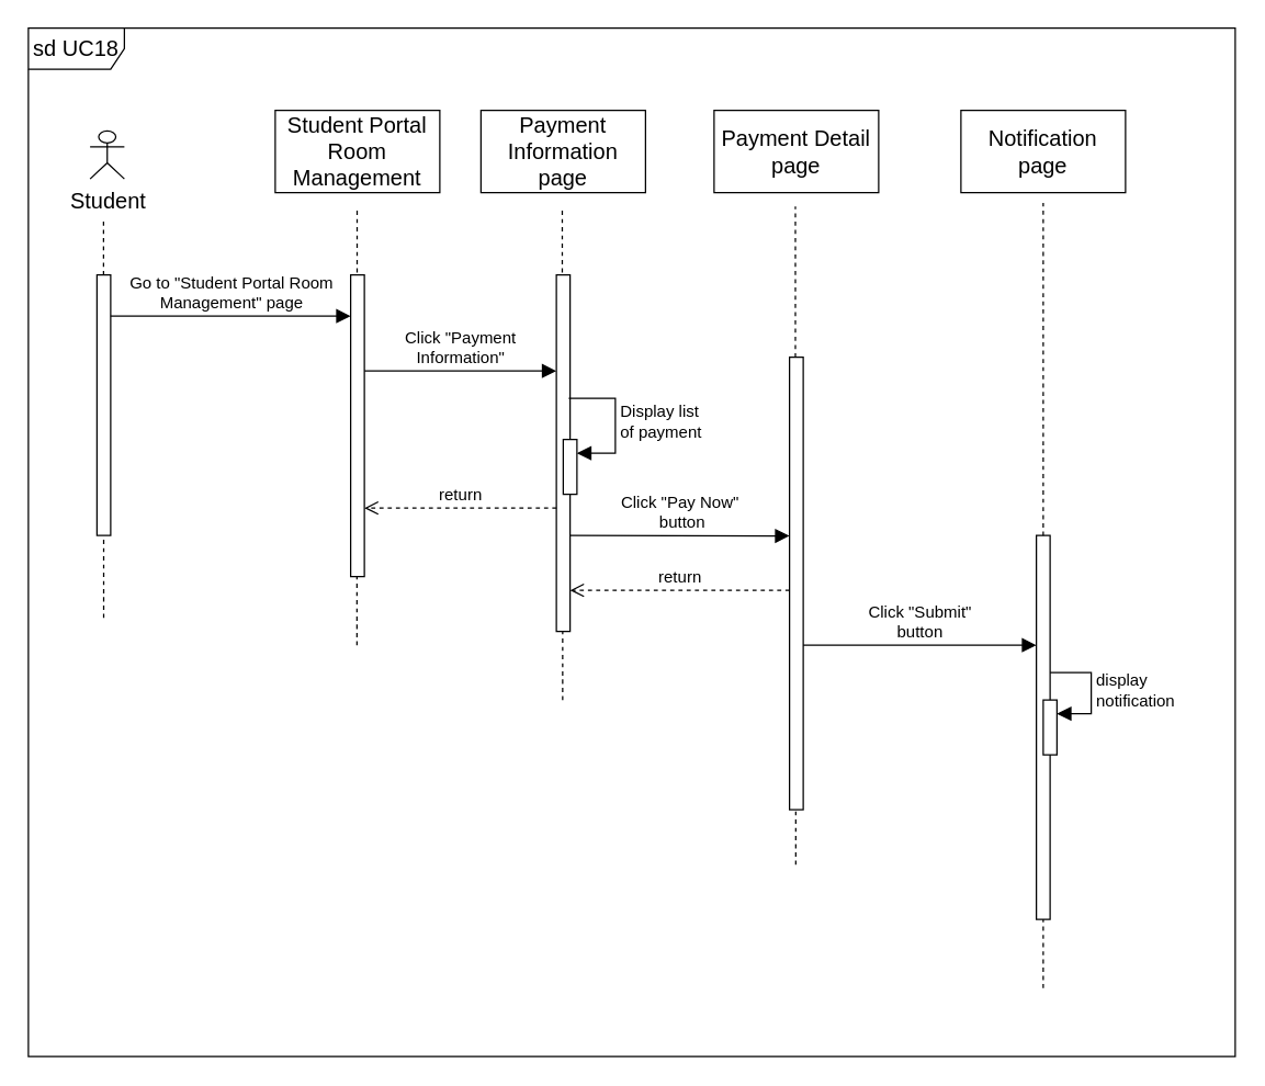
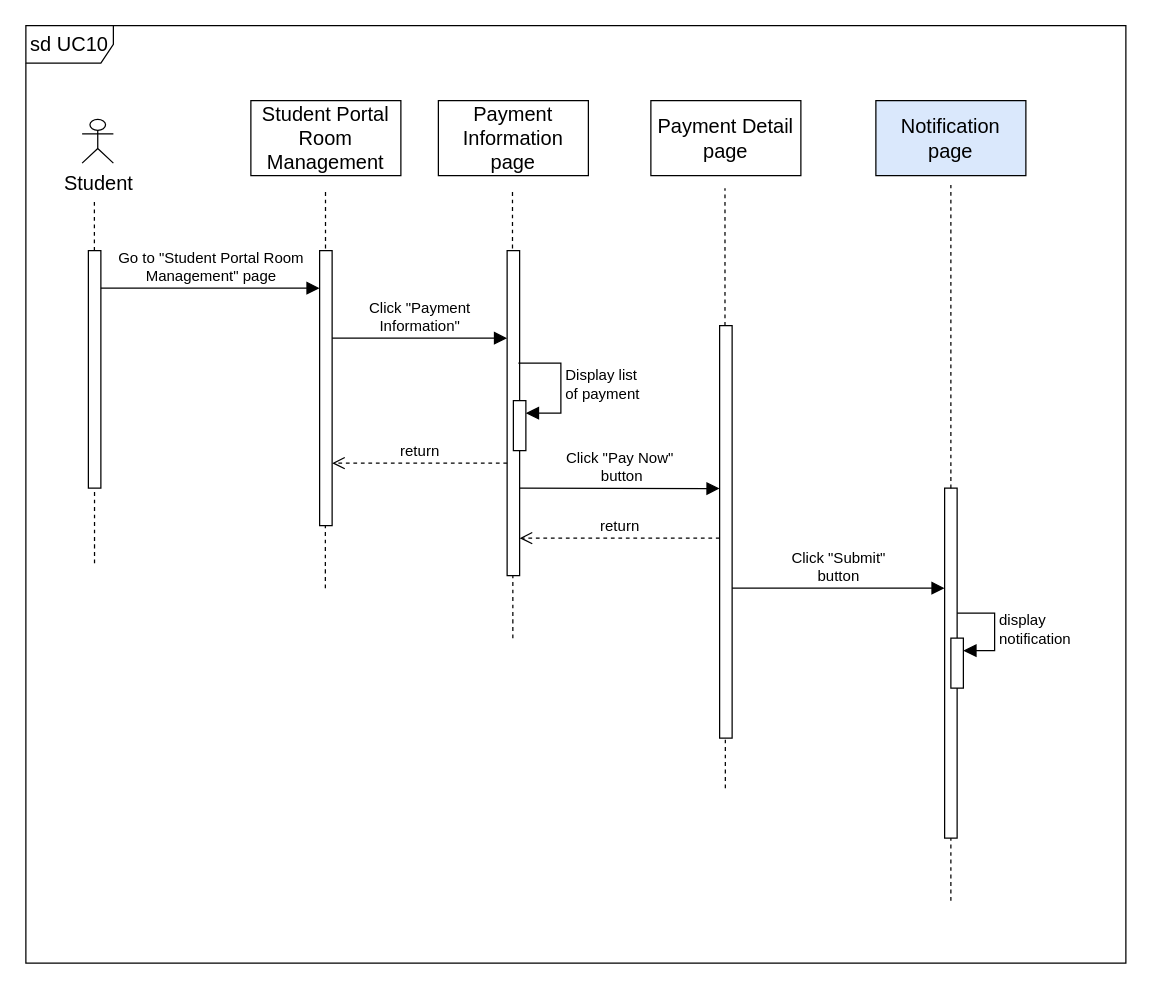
  <mxCell id="0" />
  <mxCell id="1" parent="0" />
  <mxCell id="2" value="" style="endArrow=none;dashed=1;html=1;rounded=0;fontSize=12;startSize=8;endSize=8;curved=1;" edge="1" parent="1"><mxGeometry width="50" height="50" relative="1" as="geometry"><mxPoint x="760" y="720" as="sourcePoint" /><mxPoint x="760" y="660" as="targetPoint" /></mxGeometry></mxCell>
  <mxCell id="3" value="" style="endArrow=none;dashed=1;html=1;rounded=0;fontSize=12;startSize=8;endSize=8;curved=1;" edge="1" parent="1"><mxGeometry width="50" height="50" relative="1" as="geometry"><mxPoint x="579.57" y="630" as="sourcePoint" /><mxPoint x="579.57" y="570" as="targetPoint" /></mxGeometry></mxCell>
  <mxCell id="4" value="" style="endArrow=none;dashed=1;html=1;rounded=0;fontSize=12;startSize=8;endSize=8;curved=1;" edge="1" parent="1"><mxGeometry width="50" height="50" relative="1" as="geometry"><mxPoint x="259.58" y="470" as="sourcePoint" /><mxPoint x="259.58" y="410" as="targetPoint" /></mxGeometry></mxCell>
  <mxCell id="5" value="" style="endArrow=none;dashed=1;html=1;rounded=0;fontSize=12;startSize=8;endSize=8;curved=1;" edge="1" parent="1"><mxGeometry width="50" height="50" relative="1" as="geometry"><mxPoint x="74.81" y="200" as="sourcePoint" /><mxPoint x="74.81" y="160" as="targetPoint" /></mxGeometry></mxCell>
  <mxCell id="6" value="Student" style="shape=umlActor;verticalLabelPosition=bottom;verticalAlign=top;html=1;fontSize=16;" vertex="1" parent="1"><mxGeometry x="65" y="95" width="25" height="35" as="geometry" /></mxCell>
  <mxCell id="7" value="" style="html=1;points=[];perimeter=orthogonalPerimeter;outlineConnect=0;targetShapes=umlLifeline;portConstraint=eastwest;newEdgeStyle={&quot;edgeStyle&quot;:&quot;elbowEdgeStyle&quot;,&quot;elbow&quot;:&quot;vertical&quot;,&quot;curved&quot;:0,&quot;rounded&quot;:0};fontSize=16;" vertex="1" parent="1"><mxGeometry x="70" y="200" width="10" height="190" as="geometry" /></mxCell>
  <mxCell id="8" value="" style="endArrow=none;dashed=1;html=1;rounded=0;fontSize=12;startSize=8;endSize=8;curved=1;" edge="1" parent="1"><mxGeometry width="50" height="50" relative="1" as="geometry"><mxPoint x="74.92" y="450" as="sourcePoint" /><mxPoint x="74.92" y="390" as="targetPoint" /></mxGeometry></mxCell>
  <mxCell id="9" value="Student Portal Room Management" style="html=1;whiteSpace=wrap;fontSize=16;" vertex="1" parent="1"><mxGeometry x="200" y="80" width="120" height="60" as="geometry" /></mxCell>
  <mxCell id="10" value="" style="endArrow=none;dashed=1;html=1;rounded=0;fontSize=12;startSize=8;endSize=8;curved=1;" edge="1" parent="1"><mxGeometry width="50" height="50" relative="1" as="geometry"><mxPoint x="259.7" y="210" as="sourcePoint" /><mxPoint x="259.7" y="150" as="targetPoint" /></mxGeometry></mxCell>
  <mxCell id="11" value="" style="html=1;points=[];perimeter=orthogonalPerimeter;outlineConnect=0;targetShapes=umlLifeline;portConstraint=eastwest;newEdgeStyle={&quot;edgeStyle&quot;:&quot;elbowEdgeStyle&quot;,&quot;elbow&quot;:&quot;vertical&quot;,&quot;curved&quot;:0,&quot;rounded&quot;:0};fontSize=16;" vertex="1" parent="1"><mxGeometry x="255" y="200" width="10" height="220" as="geometry" /></mxCell>
  <mxCell id="12" value="Go to &quot;Student Portal Room&lt;br&gt;Management&quot; page" style="html=1;verticalAlign=bottom;endArrow=block;edgeStyle=elbowEdgeStyle;elbow=vertical;curved=0;rounded=0;fontSize=12;startSize=8;endSize=8;" edge="1" parent="1" source="7" target="11"><mxGeometry width="80" relative="1" as="geometry"><mxPoint x="45" y="260" as="sourcePoint" /><mxPoint x="275" y="260" as="targetPoint" /><Array as="points"><mxPoint x="110" y="230" /><mxPoint x="120" y="220" /><mxPoint x="140" y="300" /><mxPoint x="65" y="240" /></Array></mxGeometry></mxCell>
  <mxCell id="13" value="Payment Information page" style="html=1;whiteSpace=wrap;fontSize=16;" vertex="1" parent="1"><mxGeometry x="350" y="80" width="120" height="60" as="geometry" /></mxCell>
  <mxCell id="14" value="" style="endArrow=none;dashed=1;html=1;rounded=0;fontSize=12;startSize=8;endSize=8;curved=1;" edge="1" parent="1"><mxGeometry width="50" height="50" relative="1" as="geometry"><mxPoint x="409.58" y="510" as="sourcePoint" /><mxPoint x="409.58" y="450" as="targetPoint" /></mxGeometry></mxCell>
  <mxCell id="15" value="" style="endArrow=none;dashed=1;html=1;rounded=0;fontSize=12;startSize=8;endSize=8;curved=1;" edge="1" parent="1"><mxGeometry width="50" height="50" relative="1" as="geometry"><mxPoint x="409.29" y="210" as="sourcePoint" /><mxPoint x="409.29" y="150" as="targetPoint" /></mxGeometry></mxCell>
  <mxCell id="16" value="" style="html=1;points=[];perimeter=orthogonalPerimeter;outlineConnect=0;targetShapes=umlLifeline;portConstraint=eastwest;newEdgeStyle={&quot;edgeStyle&quot;:&quot;elbowEdgeStyle&quot;,&quot;elbow&quot;:&quot;vertical&quot;,&quot;curved&quot;:0,&quot;rounded&quot;:0};fontSize=16;" vertex="1" parent="1"><mxGeometry x="405" y="200" width="10" height="260" as="geometry" /></mxCell>
  <mxCell id="17" value="Click &quot;Payment&lt;br&gt;Information&quot;" style="html=1;verticalAlign=bottom;endArrow=block;edgeStyle=elbowEdgeStyle;elbow=vertical;curved=0;rounded=0;fontSize=12;startSize=8;endSize=8;" edge="1" parent="1" target="16" source="11"><mxGeometry width="80" relative="1" as="geometry"><mxPoint x="270" y="270" as="sourcePoint" /><mxPoint x="320" y="270" as="targetPoint" /><Array as="points"><mxPoint x="280" y="270" /><mxPoint x="290" y="300" /></Array></mxGeometry></mxCell>
  <mxCell id="18" value="Payment Detail&lt;br&gt;page" style="html=1;whiteSpace=wrap;fontSize=16;" vertex="1" parent="1"><mxGeometry x="520" y="80" width="120" height="60" as="geometry" /></mxCell>
  <mxCell id="19" value="" style="endArrow=none;dashed=1;html=1;rounded=0;fontSize=12;startSize=8;endSize=8;curved=1;" edge="1" parent="1" source="20"><mxGeometry width="50" height="50" relative="1" as="geometry"><mxPoint x="579.29" y="210" as="sourcePoint" /><mxPoint x="579.29" y="150" as="targetPoint" /></mxGeometry></mxCell>
  <mxCell id="20" value="" style="html=1;points=[];perimeter=orthogonalPerimeter;outlineConnect=0;targetShapes=umlLifeline;portConstraint=eastwest;newEdgeStyle={&quot;edgeStyle&quot;:&quot;elbowEdgeStyle&quot;,&quot;elbow&quot;:&quot;vertical&quot;,&quot;curved&quot;:0,&quot;rounded&quot;:0};fontSize=16;" vertex="1" parent="1"><mxGeometry x="575" y="260" width="10" height="330" as="geometry" /></mxCell>
  <mxCell id="21" value="" style="html=1;points=[];perimeter=orthogonalPerimeter;outlineConnect=0;targetShapes=umlLifeline;portConstraint=eastwest;newEdgeStyle={&quot;edgeStyle&quot;:&quot;elbowEdgeStyle&quot;,&quot;elbow&quot;:&quot;vertical&quot;,&quot;curved&quot;:0,&quot;rounded&quot;:0};fontSize=16;" vertex="1" parent="1"><mxGeometry x="410" y="320" width="10" height="40" as="geometry" /></mxCell>
  <mxCell id="22" value="Display list&lt;br&gt;of payment" style="html=1;align=left;spacingLeft=2;endArrow=block;rounded=0;edgeStyle=orthogonalEdgeStyle;curved=0;rounded=0;fontSize=12;startSize=8;endSize=8;" edge="1" parent="1" target="21"><mxGeometry relative="1" as="geometry"><mxPoint x="414" y="290" as="sourcePoint" /><Array as="points"><mxPoint x="448" y="290" /><mxPoint x="448" y="330" /></Array></mxGeometry></mxCell>
  <mxCell id="23" value="return" style="html=1;verticalAlign=bottom;endArrow=open;dashed=1;endSize=8;edgeStyle=elbowEdgeStyle;elbow=vertical;curved=0;rounded=0;fontSize=12;" edge="1" parent="1" target="11" source="16"><mxGeometry relative="1" as="geometry"><mxPoint x="400" y="370" as="sourcePoint" /><mxPoint x="325" y="350.09" as="targetPoint" /><Array as="points"><mxPoint x="370" y="370" /><mxPoint x="300" y="400" /><mxPoint x="300" y="310" /></Array></mxGeometry></mxCell>
- <mxCell id="24" value="sd UC18" style="shape=umlFrame;whiteSpace=wrap;html=1;pointerEvents=0;fontSize=16;width=70;height=30;" vertex="1" parent="1"><mxGeometry x="20" y="20" width="880" height="750" as="geometry" /></mxCell>
+ <mxCell id="24" value="sd UC10" style="shape=umlFrame;whiteSpace=wrap;html=1;pointerEvents=0;fontSize=16;width=70;height=30;" vertex="1" parent="1"><mxGeometry x="20" y="20" width="880" height="750" as="geometry" /></mxCell>
  <mxCell id="25" value="Click &quot;Pay Now&quot;&lt;br&gt;&amp;nbsp;button" style="html=1;verticalAlign=bottom;endArrow=block;edgeStyle=elbowEdgeStyle;elbow=vertical;curved=0;rounded=0;fontSize=12;startSize=8;endSize=8;" edge="1" parent="1" target="20"><mxGeometry x="-0.002" width="80" relative="1" as="geometry"><mxPoint x="415" y="390" as="sourcePoint" /><mxPoint x="565" y="390.34" as="targetPoint" /><Array as="points"><mxPoint x="530" y="390.34" /><mxPoint x="560" y="405.34" /></Array><mxPoint as="offset" /></mxGeometry></mxCell>
  <mxCell id="26" value="Click &quot;Submit&quot;&lt;br&gt;button" style="html=1;verticalAlign=bottom;endArrow=block;edgeStyle=elbowEdgeStyle;elbow=vertical;curved=0;rounded=0;fontSize=12;startSize=8;endSize=8;" edge="1" parent="1" target="28"><mxGeometry x="-0.002" width="80" relative="1" as="geometry"><mxPoint x="585" y="470" as="sourcePoint" /><mxPoint x="735" y="610.34" as="targetPoint" /><Array as="points"><mxPoint x="620" y="470" /><mxPoint x="700" y="610.34" /><mxPoint x="730" y="625.34" /></Array><mxPoint as="offset" /></mxGeometry></mxCell>
- <mxCell id="27" value="Notification page" style="html=1;whiteSpace=wrap;fontSize=16;" vertex="1" parent="1"><mxGeometry x="700" y="80" width="120" height="60" as="geometry" /></mxCell>
+ <mxCell id="27" value="Notification page" style="html=1;whiteSpace=wrap;fontSize=16;fillColor=#dae8fc;" vertex="1" parent="1"><mxGeometry x="700" y="80" width="120" height="60" as="geometry" /></mxCell>
  <mxCell id="28" value="" style="html=1;points=[];perimeter=orthogonalPerimeter;outlineConnect=0;targetShapes=umlLifeline;portConstraint=eastwest;newEdgeStyle={&quot;edgeStyle&quot;:&quot;elbowEdgeStyle&quot;,&quot;elbow&quot;:&quot;vertical&quot;,&quot;curved&quot;:0,&quot;rounded&quot;:0};fontSize=16;" vertex="1" parent="1"><mxGeometry x="755" y="390" width="10" height="280" as="geometry" /></mxCell>
  <mxCell id="29" value="" style="endArrow=none;dashed=1;html=1;rounded=0;fontSize=12;startSize=8;endSize=8;curved=1;" edge="1" parent="1" source="28"><mxGeometry width="50" height="50" relative="1" as="geometry"><mxPoint x="710" y="777.5" as="sourcePoint" /><mxPoint x="760" y="147.5" as="targetPoint" /></mxGeometry></mxCell>
  <mxCell id="30" value="return" style="html=1;verticalAlign=bottom;endArrow=open;dashed=1;endSize=8;edgeStyle=elbowEdgeStyle;elbow=vertical;curved=0;rounded=0;fontSize=12;" edge="1" parent="1" source="20"><mxGeometry relative="1" as="geometry"><mxPoint x="570" y="430" as="sourcePoint" /><mxPoint x="415" y="430" as="targetPoint" /><Array as="points"><mxPoint x="475" y="430" /><mxPoint x="475" y="340" /></Array></mxGeometry></mxCell>
  <mxCell id="31" value="" style="html=1;points=[];perimeter=orthogonalPerimeter;outlineConnect=0;targetShapes=umlLifeline;portConstraint=eastwest;newEdgeStyle={&quot;edgeStyle&quot;:&quot;elbowEdgeStyle&quot;,&quot;elbow&quot;:&quot;vertical&quot;,&quot;curved&quot;:0,&quot;rounded&quot;:0};fontSize=16;" vertex="1" parent="1"><mxGeometry x="760" y="510" width="10" height="40" as="geometry" /></mxCell>
  <mxCell id="32" value="display&lt;br&gt;notification" style="html=1;align=left;spacingLeft=2;endArrow=block;rounded=0;edgeStyle=orthogonalEdgeStyle;curved=0;rounded=0;fontSize=12;startSize=8;endSize=8;" edge="1" target="31" parent="1"><mxGeometry relative="1" as="geometry"><mxPoint x="765" y="490" as="sourcePoint" /><Array as="points"><mxPoint x="795" y="520" /></Array></mxGeometry></mxCell>
